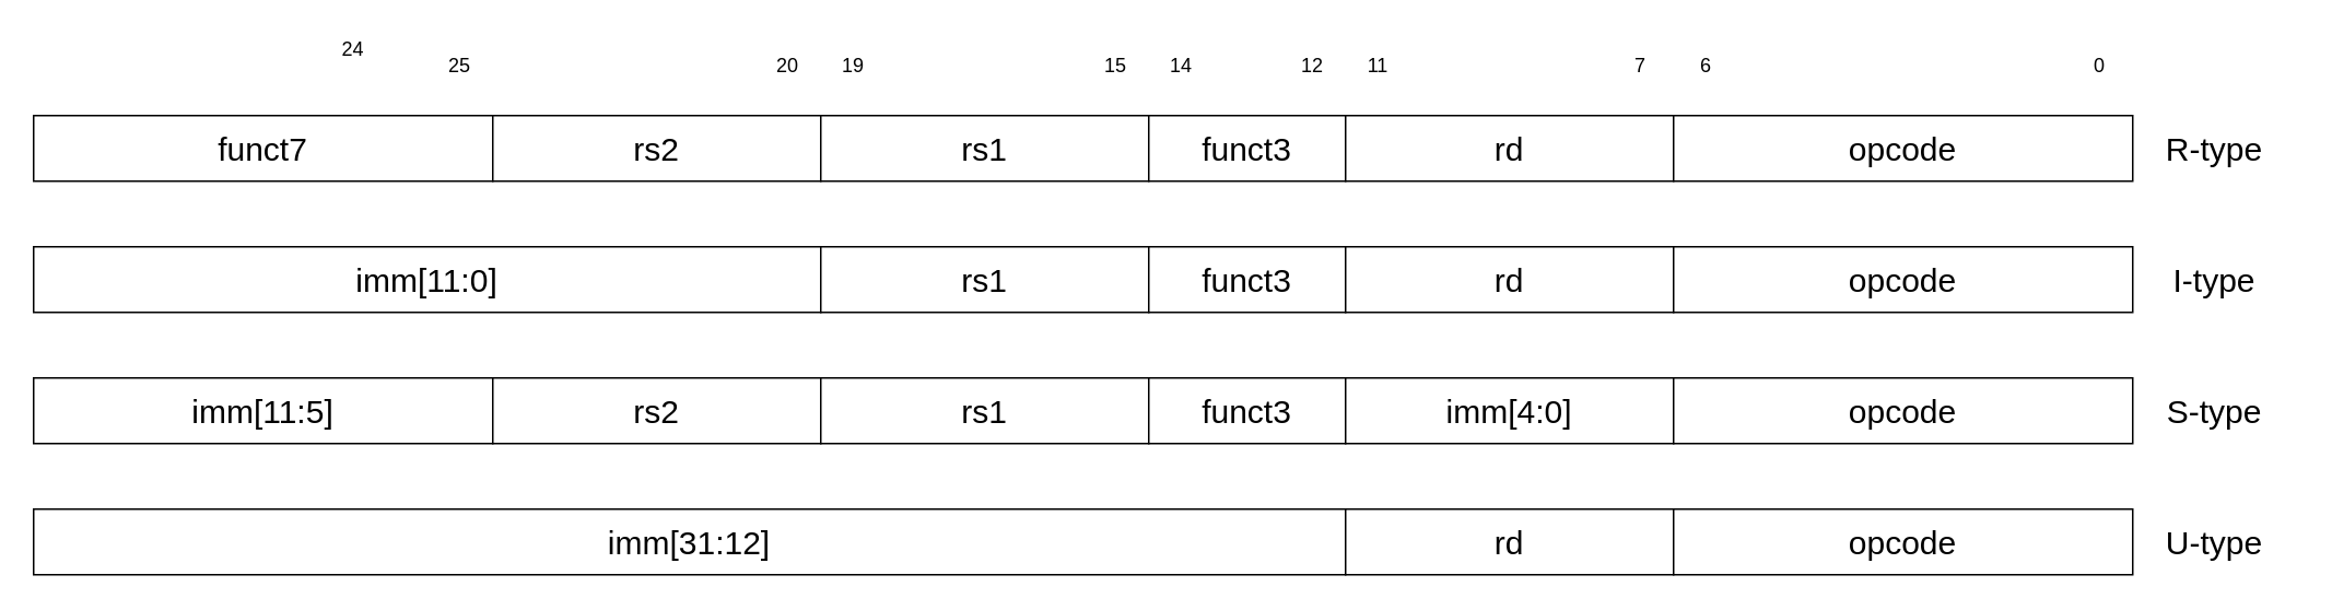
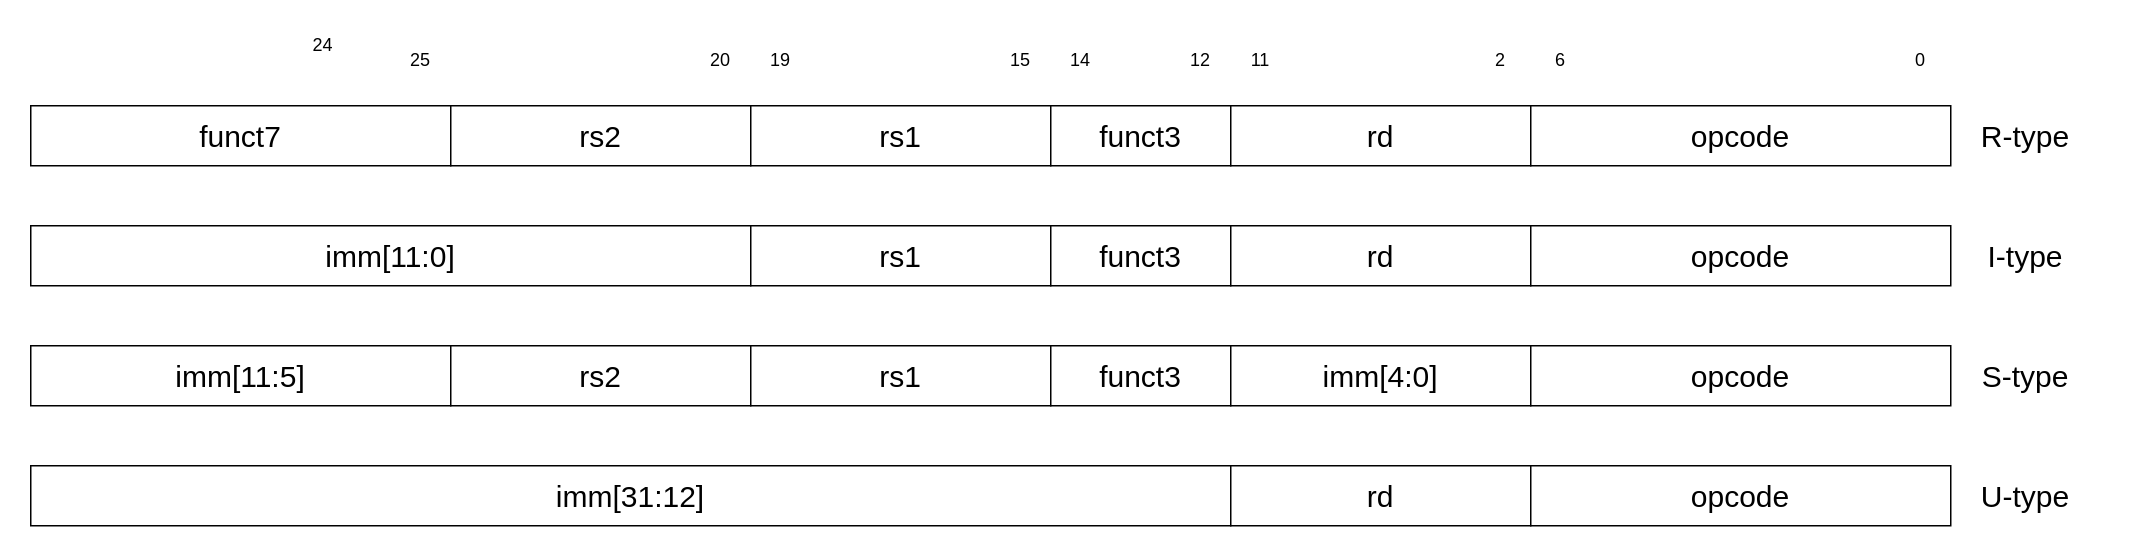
  <mxCell id="0" />
  <mxCell id="1" parent="0" />
  <mxCell id="2" value="&lt;font style=&quot;font-size: 20px&quot;&gt;funct7&lt;/font&gt;" style="rounded=0;whiteSpace=wrap;html=1;" vertex="1" parent="1"><mxGeometry x="20" y="70" width="280" height="40" as="geometry" /></mxCell>
  <mxCell id="3" value="&lt;font style=&quot;font-size: 20px&quot;&gt;rs2&lt;/font&gt;" style="rounded=0;whiteSpace=wrap;html=1;" vertex="1" parent="1"><mxGeometry x="300" y="70" width="200" height="40" as="geometry" /></mxCell>
  <mxCell id="4" value="&lt;font style=&quot;font-size: 20px&quot;&gt;rs1&lt;/font&gt;" style="rounded=0;whiteSpace=wrap;html=1;" vertex="1" parent="1"><mxGeometry x="500" y="70" width="200" height="40" as="geometry" /></mxCell>
  <mxCell id="5" value="&lt;font style=&quot;font-size: 20px&quot;&gt;funct3&lt;/font&gt;" style="rounded=0;whiteSpace=wrap;html=1;" vertex="1" parent="1"><mxGeometry x="700" y="70" width="120" height="40" as="geometry" /></mxCell>
  <mxCell id="6" value="&lt;font style=&quot;font-size: 20px&quot;&gt;rd&lt;/font&gt;" style="rounded=0;whiteSpace=wrap;html=1;" vertex="1" parent="1"><mxGeometry x="820" y="70" width="200" height="40" as="geometry" /></mxCell>
  <mxCell id="7" value="&lt;font style=&quot;font-size: 20px&quot;&gt;opcode&lt;/font&gt;" style="rounded=0;whiteSpace=wrap;html=1;" vertex="1" parent="1"><mxGeometry x="1020" y="70" width="280" height="40" as="geometry" /></mxCell>
  <mxCell id="8" value="&lt;font style=&quot;font-size: 20px&quot;&gt;imm[11:5]&lt;/font&gt;" style="rounded=0;whiteSpace=wrap;html=1;" vertex="1" parent="1"><mxGeometry x="20" y="230" width="280" height="40" as="geometry" /></mxCell>
  <mxCell id="9" value="&lt;font style=&quot;font-size: 20px&quot;&gt;rs2&lt;/font&gt;" style="rounded=0;whiteSpace=wrap;html=1;" vertex="1" parent="1"><mxGeometry x="300" y="230" width="200" height="40" as="geometry" /></mxCell>
  <mxCell id="10" value="&lt;font style=&quot;font-size: 20px&quot;&gt;rs1&lt;/font&gt;" style="rounded=0;whiteSpace=wrap;html=1;" vertex="1" parent="1"><mxGeometry x="500" y="230" width="200" height="40" as="geometry" /></mxCell>
  <mxCell id="11" value="&lt;font style=&quot;font-size: 20px&quot;&gt;funct3&lt;/font&gt;" style="rounded=0;whiteSpace=wrap;html=1;" vertex="1" parent="1"><mxGeometry x="700" y="230" width="120" height="40" as="geometry" /></mxCell>
  <mxCell id="12" value="&lt;font style=&quot;font-size: 20px&quot;&gt;imm[4:0]&lt;/font&gt;" style="rounded=0;whiteSpace=wrap;html=1;" vertex="1" parent="1"><mxGeometry x="820" y="230" width="200" height="40" as="geometry" /></mxCell>
  <mxCell id="13" value="&lt;font style=&quot;font-size: 20px&quot;&gt;opcode&lt;/font&gt;" style="rounded=0;whiteSpace=wrap;html=1;" vertex="1" parent="1"><mxGeometry x="1020" y="230" width="280" height="40" as="geometry" /></mxCell>
  <mxCell id="14" value="&lt;font style=&quot;font-size: 20px&quot;&gt;imm[11:0]&lt;/font&gt;" style="rounded=0;whiteSpace=wrap;html=1;" vertex="1" parent="1"><mxGeometry x="20" y="150" width="480" height="40" as="geometry" /></mxCell>
  <mxCell id="15" value="&lt;font style=&quot;font-size: 20px&quot;&gt;rs1&lt;/font&gt;" style="rounded=0;whiteSpace=wrap;html=1;" vertex="1" parent="1"><mxGeometry x="500" y="150" width="200" height="40" as="geometry" /></mxCell>
  <mxCell id="16" value="&lt;font style=&quot;font-size: 20px&quot;&gt;funct3&lt;/font&gt;" style="rounded=0;whiteSpace=wrap;html=1;" vertex="1" parent="1"><mxGeometry x="700" y="150" width="120" height="40" as="geometry" /></mxCell>
  <mxCell id="17" value="&lt;font style=&quot;font-size: 20px&quot;&gt;rd&lt;/font&gt;" style="rounded=0;whiteSpace=wrap;html=1;" vertex="1" parent="1"><mxGeometry x="820" y="150" width="200" height="40" as="geometry" /></mxCell>
  <mxCell id="18" value="&lt;font style=&quot;font-size: 20px&quot;&gt;opcode&lt;/font&gt;" style="rounded=0;whiteSpace=wrap;html=1;" vertex="1" parent="1"><mxGeometry x="1020" y="150" width="280" height="40" as="geometry" /></mxCell>
  <mxCell id="19" value="&lt;font style=&quot;font-size: 20px&quot;&gt;imm[31:12]&lt;/font&gt;" style="rounded=0;whiteSpace=wrap;html=1;" vertex="1" parent="1"><mxGeometry x="20" y="310" width="800" height="40" as="geometry" /></mxCell>
  <mxCell id="20" value="&lt;font style=&quot;font-size: 20px&quot;&gt;rd&lt;/font&gt;" style="rounded=0;whiteSpace=wrap;html=1;" vertex="1" parent="1"><mxGeometry x="820" y="310" width="200" height="40" as="geometry" /></mxCell>
  <mxCell id="21" value="&lt;font style=&quot;font-size: 20px&quot;&gt;opcode&lt;/font&gt;" style="rounded=0;whiteSpace=wrap;html=1;" vertex="1" parent="1"><mxGeometry x="1020" y="310" width="280" height="40" as="geometry" /></mxCell>
  <mxCell id="22" value="&lt;font style=&quot;font-size: 20px&quot;&gt;R-type&lt;/font&gt;" style="text;html=1;strokeColor=none;fillColor=none;align=center;verticalAlign=middle;whiteSpace=wrap;rounded=0;" vertex="1" parent="1"><mxGeometry x="1300" y="80" width="100" height="20" as="geometry" /></mxCell>
  <mxCell id="23" value="&lt;font style=&quot;font-size: 20px&quot;&gt;I-type&lt;/font&gt;" style="text;html=1;strokeColor=none;fillColor=none;align=center;verticalAlign=middle;whiteSpace=wrap;rounded=0;" vertex="1" parent="1"><mxGeometry x="1300" y="160" width="100" height="20" as="geometry" /></mxCell>
  <mxCell id="24" value="&lt;font style=&quot;font-size: 20px&quot;&gt;S-type&lt;/font&gt;" style="text;html=1;strokeColor=none;fillColor=none;align=center;verticalAlign=middle;whiteSpace=wrap;rounded=0;" vertex="1" parent="1"><mxGeometry x="1300" y="240" width="100" height="20" as="geometry" /></mxCell>
  <mxCell id="25" value="&lt;font style=&quot;font-size: 20px&quot;&gt;U-type&lt;/font&gt;" style="text;html=1;strokeColor=none;fillColor=none;align=center;verticalAlign=middle;whiteSpace=wrap;rounded=0;" vertex="1" parent="1"><mxGeometry x="1300" y="320" width="100" height="20" as="geometry" /></mxCell>
  <mxCell id="26" value="25" style="text;html=1;strokeColor=none;fillColor=none;align=center;verticalAlign=middle;whiteSpace=wrap;rounded=0;" vertex="1" parent="1"><mxGeometry x="260" y="30" width="40" height="20" as="geometry" /></mxCell>
  <mxCell id="27" value="24" style="text;html=1;strokeColor=none;fillColor=none;align=center;verticalAlign=middle;whiteSpace=wrap;rounded=0;" vertex="1" parent="1"><mxGeometry x="195" y="20" width="40" height="20" as="geometry" /></mxCell>
  <mxCell id="28" value="20" style="text;html=1;strokeColor=none;fillColor=none;align=center;verticalAlign=middle;whiteSpace=wrap;rounded=0;" vertex="1" parent="1"><mxGeometry x="460" y="30" width="40" height="20" as="geometry" /></mxCell>
  <mxCell id="29" value="19" style="text;html=1;strokeColor=none;fillColor=none;align=center;verticalAlign=middle;whiteSpace=wrap;rounded=0;" vertex="1" parent="1"><mxGeometry x="500" y="30" width="40" height="20" as="geometry" /></mxCell>
  <mxCell id="30" value="15" style="text;html=1;strokeColor=none;fillColor=none;align=center;verticalAlign=middle;whiteSpace=wrap;rounded=0;" vertex="1" parent="1"><mxGeometry x="660" y="30" width="40" height="20" as="geometry" /></mxCell>
  <mxCell id="31" value="14" style="text;html=1;strokeColor=none;fillColor=none;align=center;verticalAlign=middle;whiteSpace=wrap;rounded=0;" vertex="1" parent="1"><mxGeometry x="700" y="30" width="40" height="20" as="geometry" /></mxCell>
  <mxCell id="32" value="12" style="text;html=1;strokeColor=none;fillColor=none;align=center;verticalAlign=middle;whiteSpace=wrap;rounded=0;" vertex="1" parent="1"><mxGeometry x="780" y="30" width="40" height="20" as="geometry" /></mxCell>
  <mxCell id="33" value="11" style="text;html=1;strokeColor=none;fillColor=none;align=center;verticalAlign=middle;whiteSpace=wrap;rounded=0;" vertex="1" parent="1"><mxGeometry x="820" y="30" width="40" height="20" as="geometry" /></mxCell>
- <mxCell id="34" value="7" style="text;html=1;strokeColor=none;fillColor=none;align=center;verticalAlign=middle;whiteSpace=wrap;rounded=0;" vertex="1" parent="1"><mxGeometry x="980" y="30" width="40" height="20" as="geometry" /></mxCell>
+ <mxCell id="34" value="2" style="text;html=1;strokeColor=none;fillColor=none;align=center;verticalAlign=middle;whiteSpace=wrap;rounded=0;" vertex="1" parent="1"><mxGeometry x="980" y="30" width="40" height="20" as="geometry" /></mxCell>
  <mxCell id="35" value="6" style="text;html=1;strokeColor=none;fillColor=none;align=center;verticalAlign=middle;whiteSpace=wrap;rounded=0;" vertex="1" parent="1"><mxGeometry x="1020" y="30" width="40" height="20" as="geometry" /></mxCell>
  <mxCell id="36" value="0" style="text;html=1;strokeColor=none;fillColor=none;align=center;verticalAlign=middle;whiteSpace=wrap;rounded=0;" vertex="1" parent="1"><mxGeometry x="1260" y="30" width="40" height="20" as="geometry" /></mxCell>
